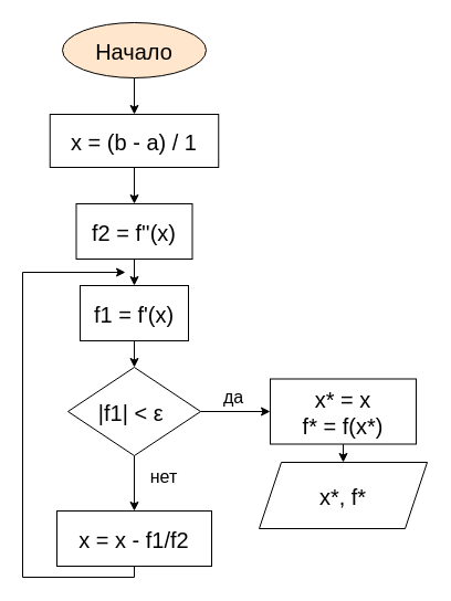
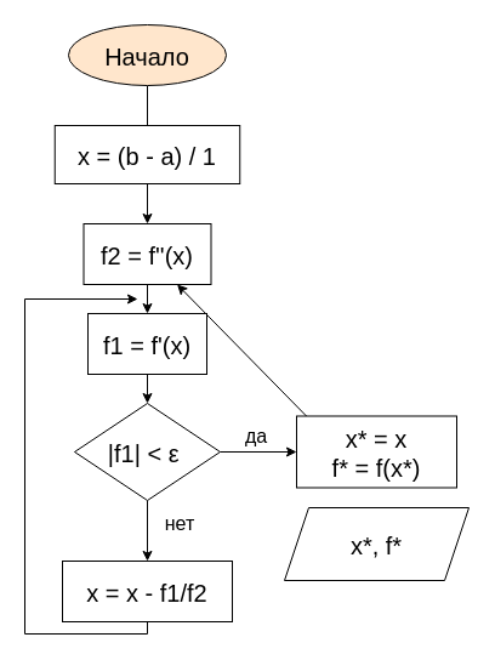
  <mxCell id="0" />
  <mxCell id="1" parent="0" />
- <mxCell id="2" value="" style="edgeStyle=none;exitX=0.5;exitY=1;exitDx=0;exitDy=0;entryX=0.5;entryY=0;entryDx=0;entryDy=0;fontSize=16;" parent="1" source="3" target="5" edge="1"><mxGeometry relative="1" as="geometry" /></mxCell>
+ <mxCell id="2" value="" style="edgeStyle=none;exitX=0.5;exitY=1;exitDx=0;exitDy=0;entryX=0.5;entryY=0;entryDx=0;entryDy=0;fontSize=16;endArrow=none;" parent="1" source="3" target="5" edge="1"><mxGeometry relative="1" as="geometry" /></mxCell>
  <mxCell id="3" value="Начало" style="ellipse;fontSize=20;fillColor=#ffe6cc;" parent="1" vertex="1"><mxGeometry x="56" y="20" width="130" height="50" as="geometry" /></mxCell>
  <mxCell id="4" value="" style="edgeStyle=none;exitX=0.5;exitY=1;exitDx=0;exitDy=0;entryX=0.5;entryY=0;entryDx=0;entryDy=0;" edge="1" parent="1" source="5" target="16"><mxGeometry relative="1" as="geometry" /></mxCell>
  <mxCell id="5" value="x = (b - a) / 1" style="rounded=0;fontSize=20;" parent="1" vertex="1"><mxGeometry x="44.75" y="103" width="152.5" height="48" as="geometry" /></mxCell>
  <mxCell id="6" value="" style="edgeStyle=none;exitX=0.5;exitY=1;exitDx=0;exitDy=0;entryX=0.5;entryY=0;entryDx=0;entryDy=0;fontSize=16;" parent="1" source="7" target="10" edge="1"><mxGeometry relative="1" as="geometry" /></mxCell>
  <mxCell id="7" value="f1 = f'(x)" style="rounded=0;fontSize=20;" parent="1" vertex="1"><mxGeometry x="72" y="258" width="98" height="50" as="geometry" /></mxCell>
  <mxCell id="8" value="" style="edgeStyle=none;exitX=1;exitY=0.5;exitDx=0;exitDy=0;entryX=0;entryY=0.5;entryDx=0;entryDy=0;fontSize=16;" parent="1" source="10" target="13" edge="1"><mxGeometry relative="1" as="geometry" /></mxCell>
  <mxCell id="9" value="" style="edgeStyle=none;exitX=0.5;exitY=1;exitDx=0;exitDy=0;entryX=0.5;entryY=0;entryDx=0;entryDy=0;fontSize=16;" parent="1" source="10" target="18" edge="1"><mxGeometry relative="1" as="geometry"><mxPoint x="120" y="453" as="targetPoint" /></mxGeometry></mxCell>
  <mxCell id="10" value="|f1| &lt; ε " style="rhombus;fontSize=20;" parent="1" vertex="1"><mxGeometry x="61" y="332" width="120" height="80" as="geometry" /></mxCell>
  <mxCell id="11" value="да" style="text;strokeColor=none;fillColor=none;align=center;verticalAlign=middle;rounded=0;fontSize=16;" parent="1" vertex="1"><mxGeometry x="181" y="342.5" width="60" height="30" as="geometry" /></mxCell>
- <mxCell id="12" value="" style="edgeStyle=none;exitX=0.5;exitY=1;exitDx=0;exitDy=0;entryX=0.5;entryY=0;entryDx=0;entryDy=0;fontSize=16;" parent="1" source="13" target="14" edge="1"><mxGeometry relative="1" as="geometry" /></mxCell>
+ <mxCell id="12" value="" style="edgeStyle=none;exitX=0.5;exitY=1;exitDx=0;exitDy=0;fontSize=16;" parent="1" source="13" target="16" edge="1"><mxGeometry relative="1" as="geometry" /></mxCell>
  <mxCell id="13" value="x* = x&#10;f* = f(x*)" style="rounded=0;fontSize=20;" parent="1" vertex="1"><mxGeometry x="244" y="342.5" width="132" height="59" as="geometry" /></mxCell>
  <mxCell id="14" value="x*, f*" style="shape=parallelogram;perimeter=parallelogramPerimeter;fixedSize=1;fontSize=20;" parent="1" vertex="1"><mxGeometry x="234" y="418" width="152" height="60" as="geometry" /></mxCell>
  <mxCell id="15" value="" style="edgeStyle=none;exitX=0.5;exitY=1;exitDx=0;exitDy=0;entryX=0.5;entryY=0;entryDx=0;entryDy=0;" edge="1" parent="1" source="16" target="7"><mxGeometry relative="1" as="geometry" /></mxCell>
  <mxCell id="16" value="f2 = f''(x)" style="rounded=0;fontSize=20;" vertex="1" parent="1"><mxGeometry x="68.5" y="184" width="105" height="50" as="geometry" /></mxCell>
  <mxCell id="17" value="" style="edgeStyle=orthogonalEdgeStyle;exitX=0.5;exitY=1;exitDx=0;exitDy=0;rounded=0;" edge="1" parent="1" source="18"><mxGeometry relative="1" as="geometry"><mxPoint x="113" y="246" as="targetPoint" /><Array as="points"><mxPoint x="121" y="522" /><mxPoint x="20" y="522" /><mxPoint x="20" y="246" /><mxPoint x="108" y="246" /></Array></mxGeometry></mxCell>
  <mxCell id="18" value="x = x - f1/f2" style="rounded=0;fontSize=20;" vertex="1" parent="1"><mxGeometry x="51" y="462" width="140" height="50" as="geometry" /></mxCell>
  <mxCell id="19" value="нет" style="text;strokeColor=none;fillColor=none;align=center;verticalAlign=middle;rounded=0;fontSize=16;" vertex="1" parent="1"><mxGeometry x="118" y="415" width="60" height="30" as="geometry" /></mxCell>
